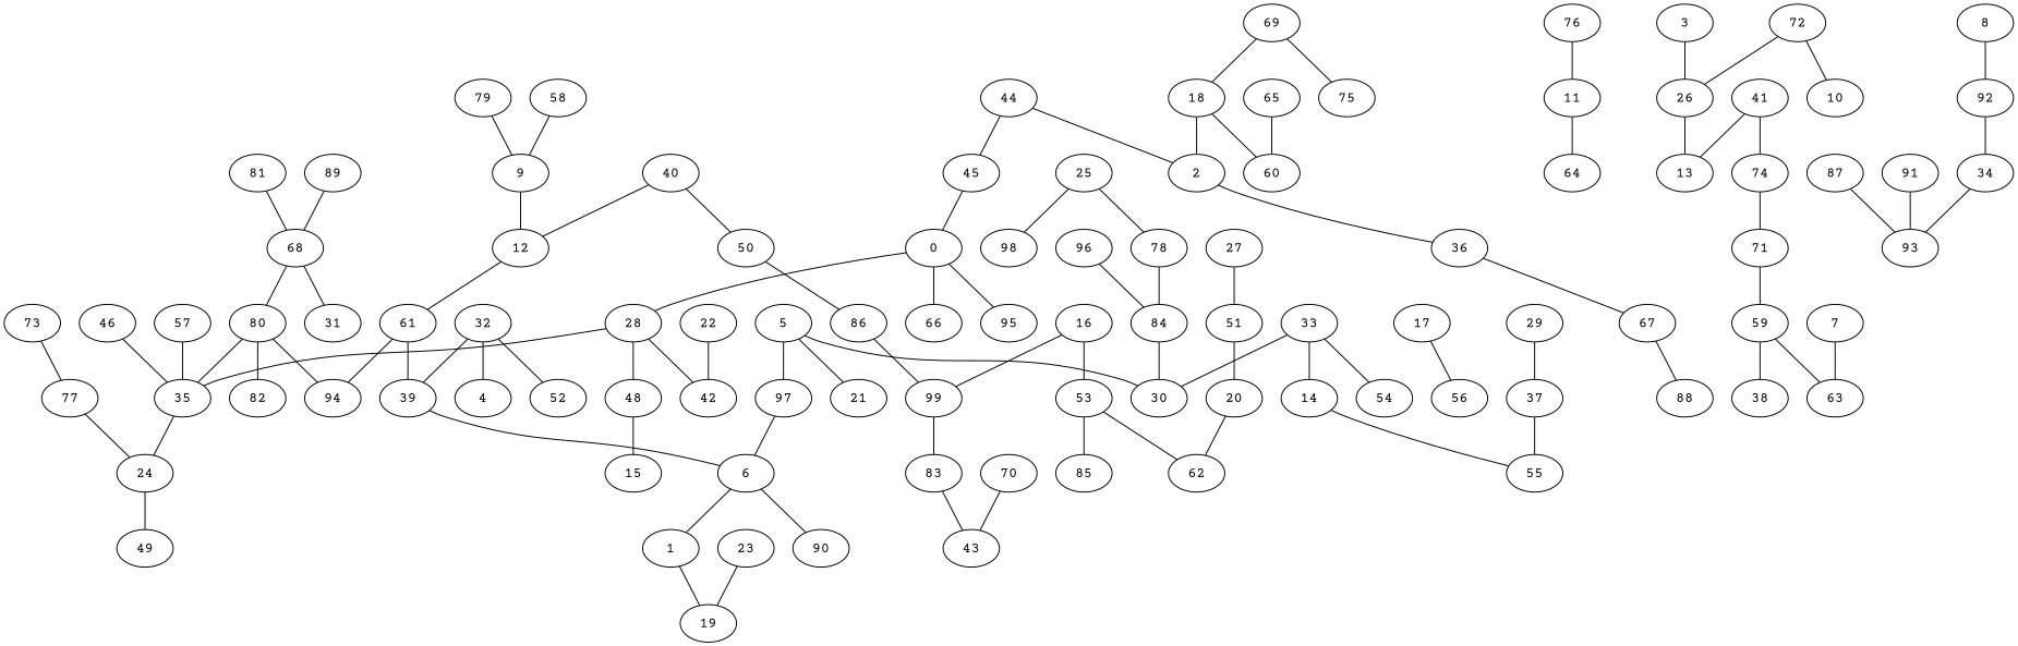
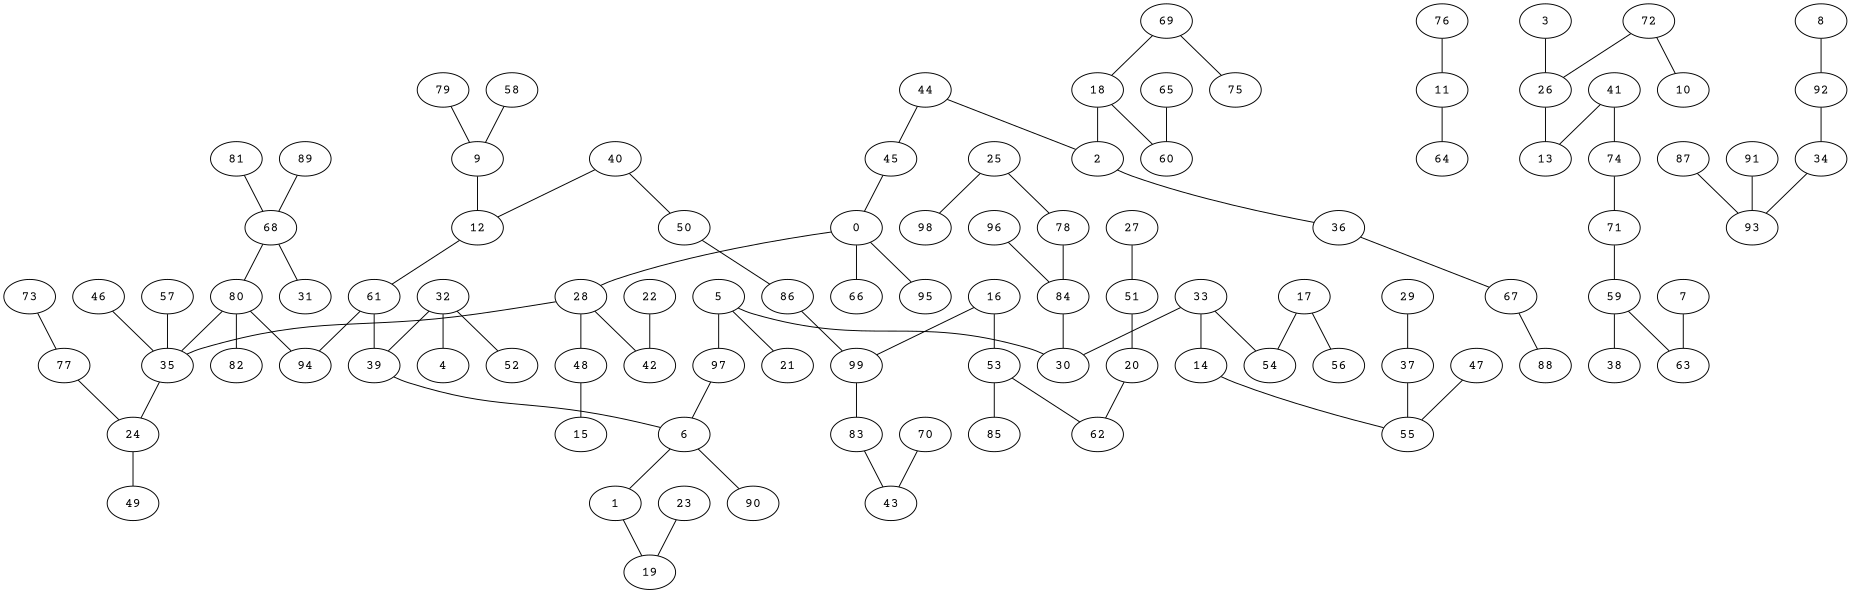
  graph {
    fontname="Courier Prime"
    node [fontname="Courier Prime"]
    edge [fontname="Courier Prime"]
    0
    28
    66
    95
    35
    42
    48
    24
    15
    5
    30
    97
    21
    6
    1
    90
    19
    11
    64
    12
    61
    39
    94
    14
    55
    18
    2
    60
    36
    67
    25
    78
    98
    84
    26
    13
    49
    33
    54
    34
    93
    41
    74
    71
    44
    45
    46
    59
    50
    86
    99
    83
    53
    62
    85
    57
    58
    9
    38
    63
    88
    68
    80
    31
    82
    69
    75
    70
    43
    73
    77
    76
    79
    81
    87
    92
    96
    8
    16
    17
    56
    20
    22
    23
    29
    37
    32
    4
    52
    40
+   47
    72
    10
    89
    51
    91
    7
    27
    65
    3
    0 -- 28
    0 -- 66
    0 -- 95
    28 -- 35
    28 -- 42
    28 -- 48
    35 -- 24
    48 -- 15
    24 -- 49
    5 -- 30
    5 -- 97
    5 -- 21
    97 -- 6
    6 -- 1
    6 -- 90
    1 -- 19
    11 -- 64
    12 -- 61
    61 -- 39
    61 -- 94
    39 -- 6
    14 -- 55
    18 -- 2
    18 -- 60
    2 -- 36
    36 -- 67
    67 -- 88
    25 -- 78
    25 -- 98
    78 -- 84
    84 -- 30
    26 -- 13
    33 -- 30
    33 -- 14
    33 -- 54
    34 -- 93
    41 -- 13
    41 -- 74
    74 -- 71
    71 -- 59
    44 -- 2
    44 -- 45
    45 -- 0
    46 -- 35
    59 -- 38
    59 -- 63
    50 -- 86
    86 -- 99
    99 -- 83
    83 -- 43
    53 -- 62
    53 -- 85
    57 -- 35
    58 -- 9
    9 -- 12
    68 -- 80
    68 -- 31
    80 -- 35
    80 -- 94
    80 -- 82
    69 -- 18
    69 -- 75
    70 -- 43
    73 -- 77
    77 -- 24
    76 -- 11
    79 -- 9
    81 -- 68
    87 -- 93
    92 -- 34
    96 -- 84
    8 -- 92
    16 -- 99
    16 -- 53
+   17 -- 54
    17 -- 56
    20 -- 62
    22 -- 42
    23 -- 19
    29 -- 37
    37 -- 55
    32 -- 39
    32 -- 4
    32 -- 52
    40 -- 12
    40 -- 50
+   47 -- 55
    72 -- 26
    72 -- 10
    89 -- 68
    51 -- 20
    91 -- 93
    7 -- 63
    27 -- 51
    65 -- 60
    3 -- 26
  }
